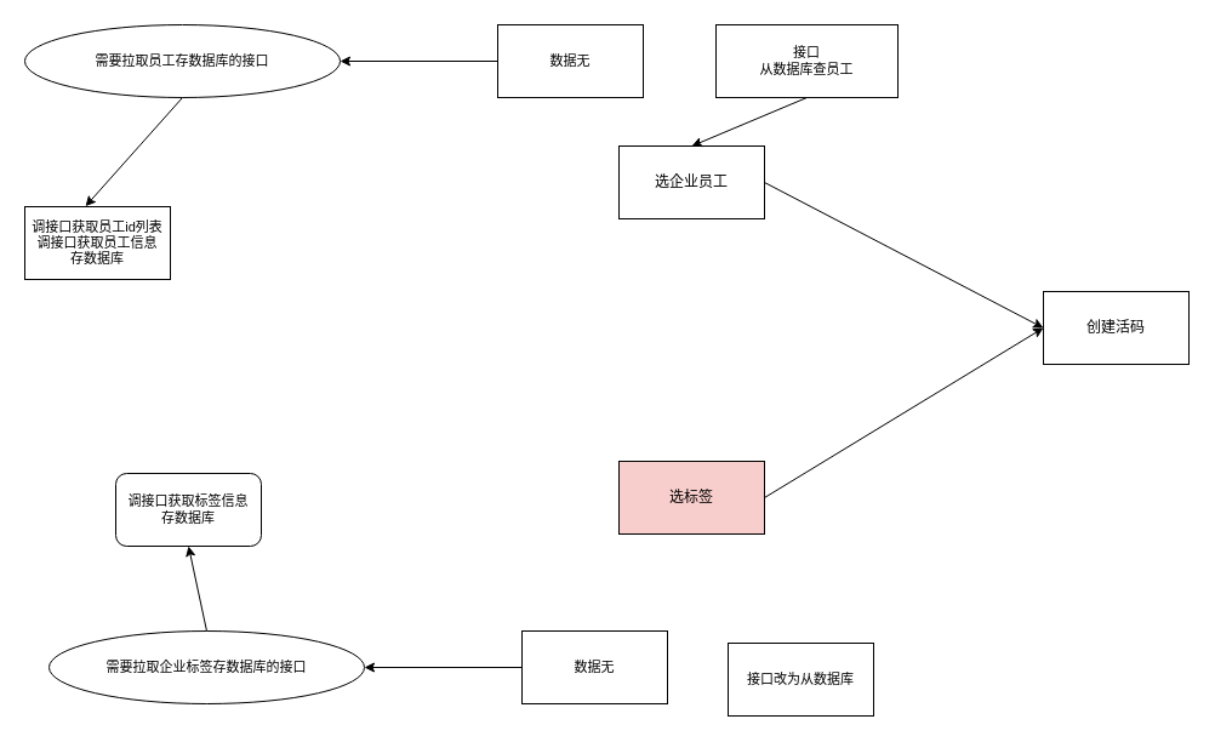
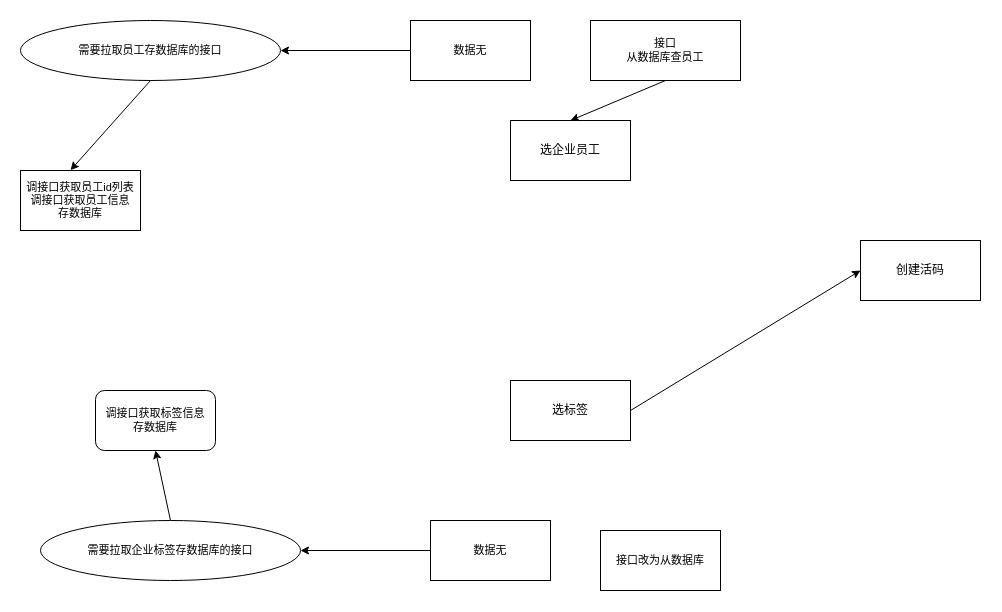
  <mxCell id="0" />
  <mxCell id="1" parent="0" />
  <mxCell id="2" value="创建活码" style="rounded=0;whiteSpace=wrap;html=1;" vertex="1" parent="1"><mxGeometry x="860" y="240" width="120" height="60" as="geometry" /></mxCell>
  <mxCell id="3" style="edgeStyle=none;shape=connector;rounded=0;orthogonalLoop=1;jettySize=auto;html=1;exitX=1;exitY=0.5;exitDx=0;exitDy=0;strokeColor=default;align=center;verticalAlign=middle;fontFamily=Helvetica;fontSize=11;fontColor=default;labelBackgroundColor=default;endArrow=classic;" edge="1" parent="1" source="4"><mxGeometry relative="1" as="geometry"><mxPoint x="860" y="270" as="targetPoint" /></mxGeometry></mxCell>
- <mxCell id="4" value="选标签" style="rounded=0;whiteSpace=wrap;html=1;fillColor=#f8cecc;" vertex="1" parent="1"><mxGeometry x="510" y="380" width="120" height="60" as="geometry" /></mxCell>
- <mxCell id="5" style="rounded=0;orthogonalLoop=1;jettySize=auto;html=1;exitX=1;exitY=0.5;exitDx=0;exitDy=0;entryX=0;entryY=0.5;entryDx=0;entryDy=0;" edge="1" parent="1" source="6" target="2"><mxGeometry relative="1" as="geometry" /></mxCell>
+ <mxCell id="4" value="选标签" style="rounded=0;whiteSpace=wrap;html=1;" vertex="1" parent="1"><mxGeometry x="510" y="380" width="120" height="60" as="geometry" /></mxCell>
  <mxCell id="6" value="选企业员工" style="rounded=0;whiteSpace=wrap;html=1;" vertex="1" parent="1"><mxGeometry x="510" y="120" width="120" height="60" as="geometry" /></mxCell>
  <mxCell id="7" value="接口改为从数据库" style="rounded=0;whiteSpace=wrap;html=1;fontFamily=Helvetica;fontSize=11;fontColor=default;labelBackgroundColor=default;" vertex="1" parent="1"><mxGeometry x="600" y="530" width="120" height="60" as="geometry" /></mxCell>
  <mxCell id="8" style="edgeStyle=none;shape=connector;rounded=0;orthogonalLoop=1;jettySize=auto;html=1;exitX=0;exitY=0.5;exitDx=0;exitDy=0;entryX=1;entryY=0.5;entryDx=0;entryDy=0;strokeColor=default;align=center;verticalAlign=middle;fontFamily=Helvetica;fontSize=11;fontColor=default;labelBackgroundColor=default;endArrow=classic;" edge="1" parent="1" source="9" target="16"><mxGeometry relative="1" as="geometry" /></mxCell>
  <mxCell id="9" value="数据无" style="rounded=0;whiteSpace=wrap;html=1;fontFamily=Helvetica;fontSize=11;fontColor=default;labelBackgroundColor=default;" vertex="1" parent="1"><mxGeometry x="430" y="520" width="120" height="60" as="geometry" /></mxCell>
  <mxCell id="10" style="edgeStyle=none;shape=connector;rounded=0;orthogonalLoop=1;jettySize=auto;html=1;exitX=0.5;exitY=1;exitDx=0;exitDy=0;entryX=0.5;entryY=0;entryDx=0;entryDy=0;strokeColor=default;align=center;verticalAlign=middle;fontFamily=Helvetica;fontSize=11;fontColor=default;labelBackgroundColor=default;endArrow=classic;" edge="1" parent="1" source="11" target="6"><mxGeometry relative="1" as="geometry" /></mxCell>
  <mxCell id="11" value="接口&lt;div&gt;从数据库查员工&lt;/div&gt;" style="rounded=0;whiteSpace=wrap;html=1;fontFamily=Helvetica;fontSize=11;fontColor=default;labelBackgroundColor=default;" vertex="1" parent="1"><mxGeometry x="590" y="20" width="150" height="60" as="geometry" /></mxCell>
  <mxCell id="12" style="edgeStyle=none;shape=connector;rounded=0;orthogonalLoop=1;jettySize=auto;html=1;exitX=0;exitY=0.5;exitDx=0;exitDy=0;entryX=1;entryY=0.5;entryDx=0;entryDy=0;strokeColor=default;align=center;verticalAlign=middle;fontFamily=Helvetica;fontSize=11;fontColor=default;labelBackgroundColor=default;endArrow=classic;" edge="1" parent="1" source="13" target="14"><mxGeometry relative="1" as="geometry" /></mxCell>
  <mxCell id="13" value="数据无" style="rounded=0;whiteSpace=wrap;html=1;fontFamily=Helvetica;fontSize=11;fontColor=default;labelBackgroundColor=default;" vertex="1" parent="1"><mxGeometry x="410" y="20" width="120" height="60" as="geometry" /></mxCell>
  <mxCell id="14" value="需要拉取员工存数据库的接口" style="ellipse;whiteSpace=wrap;html=1;fontFamily=Helvetica;fontSize=11;fontColor=default;labelBackgroundColor=default;" vertex="1" parent="1"><mxGeometry x="20" y="20" width="260" height="60" as="geometry" /></mxCell>
  <mxCell id="15" style="edgeStyle=none;shape=connector;rounded=0;orthogonalLoop=1;jettySize=auto;html=1;exitX=0.5;exitY=0;exitDx=0;exitDy=0;entryX=0.5;entryY=1;entryDx=0;entryDy=0;strokeColor=default;align=center;verticalAlign=middle;fontFamily=Helvetica;fontSize=11;fontColor=default;labelBackgroundColor=default;endArrow=classic;" edge="1" parent="1" source="16" target="19"><mxGeometry relative="1" as="geometry" /></mxCell>
  <mxCell id="16" value="需要拉取企业标签存数据库的接口" style="ellipse;whiteSpace=wrap;html=1;fontFamily=Helvetica;fontSize=11;fontColor=default;labelBackgroundColor=default;" vertex="1" parent="1"><mxGeometry x="40" y="520" width="260" height="60" as="geometry" /></mxCell>
  <mxCell id="17" value="调接口获取员工id列表&lt;div&gt;调接口获取员工信息&lt;/div&gt;&lt;div&gt;存数据库&lt;/div&gt;" style="rounded=0;whiteSpace=wrap;html=1;fontFamily=Helvetica;fontSize=11;fontColor=default;labelBackgroundColor=default;" vertex="1" parent="1"><mxGeometry x="20" y="170" width="120" height="60" as="geometry" /></mxCell>
  <mxCell id="18" style="edgeStyle=none;shape=connector;rounded=0;orthogonalLoop=1;jettySize=auto;html=1;exitX=0.5;exitY=1;exitDx=0;exitDy=0;entryX=0.417;entryY=-0.005;entryDx=0;entryDy=0;entryPerimeter=0;strokeColor=default;align=center;verticalAlign=middle;fontFamily=Helvetica;fontSize=11;fontColor=default;labelBackgroundColor=default;endArrow=classic;" edge="1" parent="1" source="14" target="17"><mxGeometry relative="1" as="geometry" /></mxCell>
  <mxCell id="19" value="&lt;span style=&quot;background-color: light-dark(#ffffff, var(--ge-dark-color, #121212)); color: light-dark(rgb(0, 0, 0), rgb(255, 255, 255));&quot;&gt;调接口获取标签信息&lt;/span&gt;&lt;div&gt;存数据库&lt;/div&gt;" style="whiteSpace=wrap;html=1;fontFamily=Helvetica;fontSize=11;fontColor=default;labelBackgroundColor=default;rounded=1;" vertex="1" parent="1"><mxGeometry x="95" y="390" width="120" height="60" as="geometry" /></mxCell>
